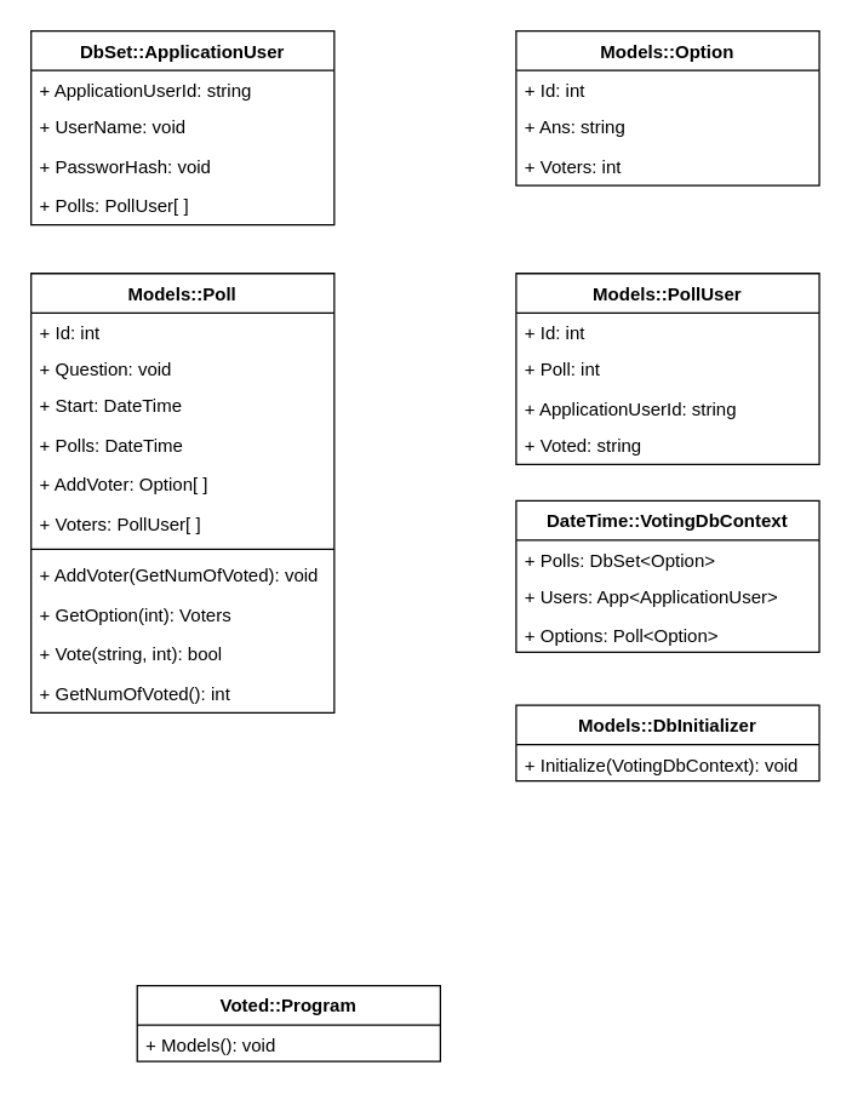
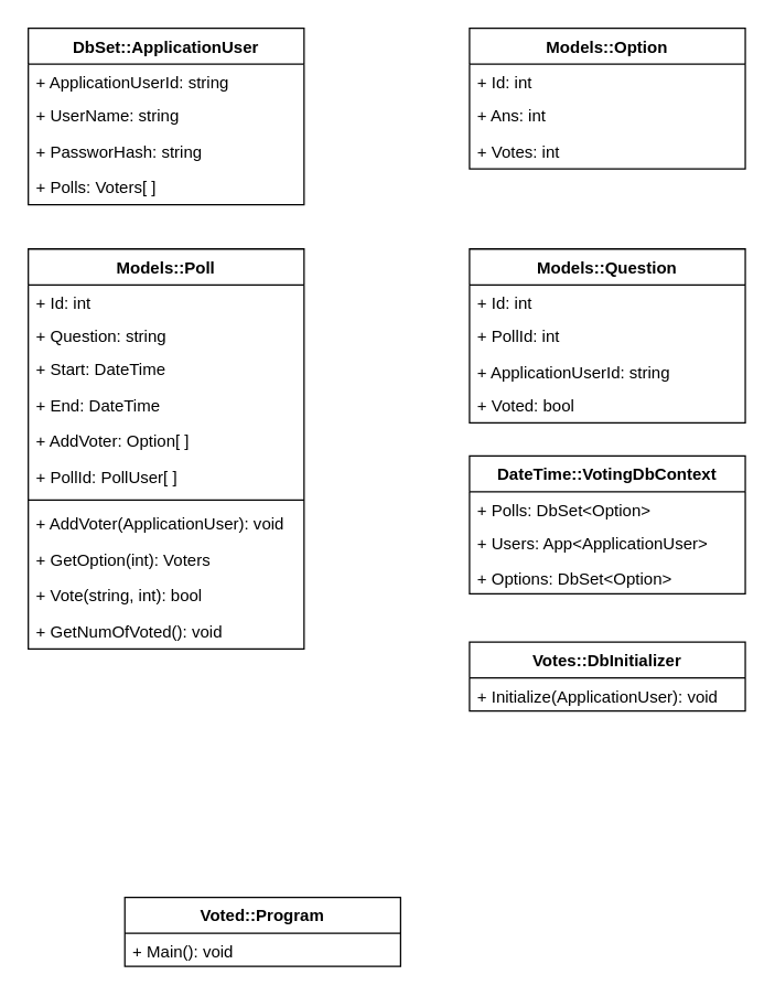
  <mxCell id="0" />
  <mxCell id="1" parent="0" />
  <mxCell id="2" value="DbSet::ApplicationUser" style="swimlane;fontStyle=1;align=center;verticalAlign=top;childLayout=stackLayout;horizontal=1;startSize=26;horizontalStack=0;resizeParent=1;resizeParentMax=0;resizeLast=0;collapsible=1;marginBottom=0;whiteSpace=wrap;html=1;" vertex="1" parent="1"><mxGeometry x="20" y="20" width="200" height="128" as="geometry" /></mxCell>
  <mxCell id="3" value="+ ApplicationUserId: string" style="text;strokeColor=none;fillColor=none;align=left;verticalAlign=top;spacingLeft=4;spacingRight=4;overflow=hidden;rotatable=0;points=[[0,0.5],[1,0.5]];portConstraint=eastwest;whiteSpace=wrap;html=1;" vertex="1" parent="2"><mxGeometry y="26" width="200" height="24" as="geometry" /></mxCell>
- <mxCell id="4" value="+ UserName: void" style="text;strokeColor=none;fillColor=none;align=left;verticalAlign=top;spacingLeft=4;spacingRight=4;overflow=hidden;rotatable=0;points=[[0,0.5],[1,0.5]];portConstraint=eastwest;whiteSpace=wrap;html=1;" vertex="1" parent="2"><mxGeometry y="50" width="200" height="26" as="geometry" /></mxCell>
- <mxCell id="5" value="+ PassworHash: void" style="text;strokeColor=none;fillColor=none;align=left;verticalAlign=top;spacingLeft=4;spacingRight=4;overflow=hidden;rotatable=0;points=[[0,0.5],[1,0.5]];portConstraint=eastwest;whiteSpace=wrap;html=1;" vertex="1" parent="2"><mxGeometry y="76" width="200" height="26" as="geometry" /></mxCell>
- <mxCell id="6" value="+ Polls: PollUser[ ]" style="text;strokeColor=none;fillColor=none;align=left;verticalAlign=top;spacingLeft=4;spacingRight=4;overflow=hidden;rotatable=0;points=[[0,0.5],[1,0.5]];portConstraint=eastwest;whiteSpace=wrap;html=1;" vertex="1" parent="2"><mxGeometry y="102" width="200" height="26" as="geometry" /></mxCell>
+ <mxCell id="4" value="+ UserName: string" style="text;strokeColor=none;fillColor=none;align=left;verticalAlign=top;spacingLeft=4;spacingRight=4;overflow=hidden;rotatable=0;points=[[0,0.5],[1,0.5]];portConstraint=eastwest;whiteSpace=wrap;html=1;" vertex="1" parent="2"><mxGeometry y="50" width="200" height="26" as="geometry" /></mxCell>
+ <mxCell id="5" value="+ PassworHash: string" style="text;strokeColor=none;fillColor=none;align=left;verticalAlign=top;spacingLeft=4;spacingRight=4;overflow=hidden;rotatable=0;points=[[0,0.5],[1,0.5]];portConstraint=eastwest;whiteSpace=wrap;html=1;" vertex="1" parent="2"><mxGeometry y="76" width="200" height="26" as="geometry" /></mxCell>
+ <mxCell id="6" value="+ Polls: Voters[ ]" style="text;strokeColor=none;fillColor=none;align=left;verticalAlign=top;spacingLeft=4;spacingRight=4;overflow=hidden;rotatable=0;points=[[0,0.5],[1,0.5]];portConstraint=eastwest;whiteSpace=wrap;html=1;" vertex="1" parent="2"><mxGeometry y="102" width="200" height="26" as="geometry" /></mxCell>
  <mxCell id="7" value="Models::Option" style="swimlane;fontStyle=1;align=center;verticalAlign=top;childLayout=stackLayout;horizontal=1;startSize=26;horizontalStack=0;resizeParent=1;resizeParentMax=0;resizeLast=0;collapsible=1;marginBottom=0;whiteSpace=wrap;html=1;" vertex="1" parent="1"><mxGeometry x="340" y="20" width="200" height="102" as="geometry" /></mxCell>
  <mxCell id="8" value="+ Id: int" style="text;strokeColor=none;fillColor=none;align=left;verticalAlign=top;spacingLeft=4;spacingRight=4;overflow=hidden;rotatable=0;points=[[0,0.5],[1,0.5]];portConstraint=eastwest;whiteSpace=wrap;html=1;" vertex="1" parent="7"><mxGeometry y="26" width="200" height="24" as="geometry" /></mxCell>
- <mxCell id="9" value="+ Ans: string" style="text;strokeColor=none;fillColor=none;align=left;verticalAlign=top;spacingLeft=4;spacingRight=4;overflow=hidden;rotatable=0;points=[[0,0.5],[1,0.5]];portConstraint=eastwest;whiteSpace=wrap;html=1;" vertex="1" parent="7"><mxGeometry y="50" width="200" height="26" as="geometry" /></mxCell>
- <mxCell id="10" value="+ Voters: int" style="text;strokeColor=none;fillColor=none;align=left;verticalAlign=top;spacingLeft=4;spacingRight=4;overflow=hidden;rotatable=0;points=[[0,0.5],[1,0.5]];portConstraint=eastwest;whiteSpace=wrap;html=1;" vertex="1" parent="7"><mxGeometry y="76" width="200" height="26" as="geometry" /></mxCell>
+ <mxCell id="9" value="+ Ans: int" style="text;strokeColor=none;fillColor=none;align=left;verticalAlign=top;spacingLeft=4;spacingRight=4;overflow=hidden;rotatable=0;points=[[0,0.5],[1,0.5]];portConstraint=eastwest;whiteSpace=wrap;html=1;" vertex="1" parent="7"><mxGeometry y="50" width="200" height="26" as="geometry" /></mxCell>
+ <mxCell id="10" value="+ Votes: int" style="text;strokeColor=none;fillColor=none;align=left;verticalAlign=top;spacingLeft=4;spacingRight=4;overflow=hidden;rotatable=0;points=[[0,0.5],[1,0.5]];portConstraint=eastwest;whiteSpace=wrap;html=1;" vertex="1" parent="7"><mxGeometry y="76" width="200" height="26" as="geometry" /></mxCell>
  <mxCell id="11" value="Models::Poll" style="swimlane;fontStyle=1;align=center;verticalAlign=top;childLayout=stackLayout;horizontal=1;startSize=26;horizontalStack=0;resizeParent=1;resizeParentMax=0;resizeLast=0;collapsible=1;marginBottom=0;whiteSpace=wrap;html=1;" vertex="1" parent="1"><mxGeometry x="20" y="180" width="200" height="290" as="geometry" /></mxCell>
  <mxCell id="12" value="+ Id: int" style="text;strokeColor=none;fillColor=none;align=left;verticalAlign=top;spacingLeft=4;spacingRight=4;overflow=hidden;rotatable=0;points=[[0,0.5],[1,0.5]];portConstraint=eastwest;whiteSpace=wrap;html=1;" vertex="1" parent="11"><mxGeometry y="26" width="200" height="24" as="geometry" /></mxCell>
- <mxCell id="13" value="+ Question: void" style="text;strokeColor=none;fillColor=none;align=left;verticalAlign=top;spacingLeft=4;spacingRight=4;overflow=hidden;rotatable=0;points=[[0,0.5],[1,0.5]];portConstraint=eastwest;whiteSpace=wrap;html=1;" vertex="1" parent="11"><mxGeometry y="50" width="200" height="24" as="geometry" /></mxCell>
+ <mxCell id="13" value="+ Question: string" style="text;strokeColor=none;fillColor=none;align=left;verticalAlign=top;spacingLeft=4;spacingRight=4;overflow=hidden;rotatable=0;points=[[0,0.5],[1,0.5]];portConstraint=eastwest;whiteSpace=wrap;html=1;" vertex="1" parent="11"><mxGeometry y="50" width="200" height="24" as="geometry" /></mxCell>
  <mxCell id="14" value="+ Start: DateTime" style="text;strokeColor=none;fillColor=none;align=left;verticalAlign=top;spacingLeft=4;spacingRight=4;overflow=hidden;rotatable=0;points=[[0,0.5],[1,0.5]];portConstraint=eastwest;whiteSpace=wrap;html=1;" vertex="1" parent="11"><mxGeometry y="74" width="200" height="26" as="geometry" /></mxCell>
- <mxCell id="15" value="+ Polls: DateTime" style="text;strokeColor=none;fillColor=none;align=left;verticalAlign=top;spacingLeft=4;spacingRight=4;overflow=hidden;rotatable=0;points=[[0,0.5],[1,0.5]];portConstraint=eastwest;whiteSpace=wrap;html=1;" vertex="1" parent="11"><mxGeometry y="100" width="200" height="26" as="geometry" /></mxCell>
+ <mxCell id="15" value="+ End: DateTime" style="text;strokeColor=none;fillColor=none;align=left;verticalAlign=top;spacingLeft=4;spacingRight=4;overflow=hidden;rotatable=0;points=[[0,0.5],[1,0.5]];portConstraint=eastwest;whiteSpace=wrap;html=1;" vertex="1" parent="11"><mxGeometry y="100" width="200" height="26" as="geometry" /></mxCell>
  <mxCell id="16" value="+ AddVoter: Option[ ]" style="text;strokeColor=none;fillColor=none;align=left;verticalAlign=top;spacingLeft=4;spacingRight=4;overflow=hidden;rotatable=0;points=[[0,0.5],[1,0.5]];portConstraint=eastwest;whiteSpace=wrap;html=1;" vertex="1" parent="11"><mxGeometry y="126" width="200" height="26" as="geometry" /></mxCell>
- <mxCell id="17" value="+ Voters: PollUser[ ]" style="text;strokeColor=none;fillColor=none;align=left;verticalAlign=top;spacingLeft=4;spacingRight=4;overflow=hidden;rotatable=0;points=[[0,0.5],[1,0.5]];portConstraint=eastwest;whiteSpace=wrap;html=1;" vertex="1" parent="11"><mxGeometry y="152" width="200" height="26" as="geometry" /></mxCell>
+ <mxCell id="17" value="+ PollId: PollUser[ ]" style="text;strokeColor=none;fillColor=none;align=left;verticalAlign=top;spacingLeft=4;spacingRight=4;overflow=hidden;rotatable=0;points=[[0,0.5],[1,0.5]];portConstraint=eastwest;whiteSpace=wrap;html=1;" vertex="1" parent="11"><mxGeometry y="152" width="200" height="26" as="geometry" /></mxCell>
  <mxCell id="18" value="" style="line;strokeWidth=1;fillColor=none;align=left;verticalAlign=middle;spacingTop=-1;spacingLeft=3;spacingRight=3;rotatable=0;labelPosition=right;points=[];portConstraint=eastwest;strokeColor=inherit;" vertex="1" parent="11"><mxGeometry y="178" width="200" height="8" as="geometry" /></mxCell>
- <mxCell id="19" value="+ AddVoter(GetNumOfVoted): void" style="text;strokeColor=none;fillColor=none;align=left;verticalAlign=top;spacingLeft=4;spacingRight=4;overflow=hidden;rotatable=0;points=[[0,0.5],[1,0.5]];portConstraint=eastwest;whiteSpace=wrap;html=1;" vertex="1" parent="11"><mxGeometry y="186" width="200" height="26" as="geometry" /></mxCell>
+ <mxCell id="19" value="+ AddVoter(ApplicationUser): void" style="text;strokeColor=none;fillColor=none;align=left;verticalAlign=top;spacingLeft=4;spacingRight=4;overflow=hidden;rotatable=0;points=[[0,0.5],[1,0.5]];portConstraint=eastwest;whiteSpace=wrap;html=1;" vertex="1" parent="11"><mxGeometry y="186" width="200" height="26" as="geometry" /></mxCell>
  <mxCell id="20" value="+ GetOption(int): Voters" style="text;strokeColor=none;fillColor=none;align=left;verticalAlign=top;spacingLeft=4;spacingRight=4;overflow=hidden;rotatable=0;points=[[0,0.5],[1,0.5]];portConstraint=eastwest;whiteSpace=wrap;html=1;" vertex="1" parent="11"><mxGeometry y="212" width="200" height="26" as="geometry" /></mxCell>
  <mxCell id="21" value="+ Vote(string, int): bool" style="text;strokeColor=none;fillColor=none;align=left;verticalAlign=top;spacingLeft=4;spacingRight=4;overflow=hidden;rotatable=0;points=[[0,0.5],[1,0.5]];portConstraint=eastwest;whiteSpace=wrap;html=1;" vertex="1" parent="11"><mxGeometry y="238" width="200" height="26" as="geometry" /></mxCell>
- <mxCell id="22" value="+ GetNumOfVoted(): int" style="text;strokeColor=none;fillColor=none;align=left;verticalAlign=top;spacingLeft=4;spacingRight=4;overflow=hidden;rotatable=0;points=[[0,0.5],[1,0.5]];portConstraint=eastwest;whiteSpace=wrap;html=1;" vertex="1" parent="11"><mxGeometry y="264" width="200" height="26" as="geometry" /></mxCell>
- <mxCell id="23" value="Models::PollUser" style="swimlane;fontStyle=1;align=center;verticalAlign=top;childLayout=stackLayout;horizontal=1;startSize=26;horizontalStack=0;resizeParent=1;resizeParentMax=0;resizeLast=0;collapsible=1;marginBottom=0;whiteSpace=wrap;html=1;" vertex="1" parent="1"><mxGeometry x="340" y="180" width="200" height="126" as="geometry" /></mxCell>
+ <mxCell id="22" value="+ GetNumOfVoted(): void" style="text;strokeColor=none;fillColor=none;align=left;verticalAlign=top;spacingLeft=4;spacingRight=4;overflow=hidden;rotatable=0;points=[[0,0.5],[1,0.5]];portConstraint=eastwest;whiteSpace=wrap;html=1;" vertex="1" parent="11"><mxGeometry y="264" width="200" height="26" as="geometry" /></mxCell>
+ <mxCell id="23" value="Models::Question" style="swimlane;fontStyle=1;align=center;verticalAlign=top;childLayout=stackLayout;horizontal=1;startSize=26;horizontalStack=0;resizeParent=1;resizeParentMax=0;resizeLast=0;collapsible=1;marginBottom=0;whiteSpace=wrap;html=1;" vertex="1" parent="1"><mxGeometry x="340" y="180" width="200" height="126" as="geometry" /></mxCell>
  <mxCell id="24" value="+ Id: int" style="text;strokeColor=none;fillColor=none;align=left;verticalAlign=top;spacingLeft=4;spacingRight=4;overflow=hidden;rotatable=0;points=[[0,0.5],[1,0.5]];portConstraint=eastwest;whiteSpace=wrap;html=1;" vertex="1" parent="23"><mxGeometry y="26" width="200" height="24" as="geometry" /></mxCell>
- <mxCell id="25" value="+ Poll: int" style="text;strokeColor=none;fillColor=none;align=left;verticalAlign=top;spacingLeft=4;spacingRight=4;overflow=hidden;rotatable=0;points=[[0,0.5],[1,0.5]];portConstraint=eastwest;whiteSpace=wrap;html=1;" vertex="1" parent="23"><mxGeometry y="50" width="200" height="26" as="geometry" /></mxCell>
+ <mxCell id="25" value="+ PollId: int" style="text;strokeColor=none;fillColor=none;align=left;verticalAlign=top;spacingLeft=4;spacingRight=4;overflow=hidden;rotatable=0;points=[[0,0.5],[1,0.5]];portConstraint=eastwest;whiteSpace=wrap;html=1;" vertex="1" parent="23"><mxGeometry y="50" width="200" height="26" as="geometry" /></mxCell>
  <mxCell id="26" value="+ ApplicationUserId: string" style="text;strokeColor=none;fillColor=none;align=left;verticalAlign=top;spacingLeft=4;spacingRight=4;overflow=hidden;rotatable=0;points=[[0,0.5],[1,0.5]];portConstraint=eastwest;whiteSpace=wrap;html=1;" vertex="1" parent="23"><mxGeometry y="76" width="200" height="24" as="geometry" /></mxCell>
- <mxCell id="27" value="+ Voted: string" style="text;strokeColor=none;fillColor=none;align=left;verticalAlign=top;spacingLeft=4;spacingRight=4;overflow=hidden;rotatable=0;points=[[0,0.5],[1,0.5]];portConstraint=eastwest;whiteSpace=wrap;html=1;" vertex="1" parent="23"><mxGeometry y="100" width="200" height="26" as="geometry" /></mxCell>
+ <mxCell id="27" value="+ Voted: bool" style="text;strokeColor=none;fillColor=none;align=left;verticalAlign=top;spacingLeft=4;spacingRight=4;overflow=hidden;rotatable=0;points=[[0,0.5],[1,0.5]];portConstraint=eastwest;whiteSpace=wrap;html=1;" vertex="1" parent="23"><mxGeometry y="100" width="200" height="26" as="geometry" /></mxCell>
  <mxCell id="28" value="DateTime::VotingDbContext" style="swimlane;fontStyle=1;align=center;verticalAlign=top;childLayout=stackLayout;horizontal=1;startSize=26;horizontalStack=0;resizeParent=1;resizeParentMax=0;resizeLast=0;collapsible=1;marginBottom=0;whiteSpace=wrap;html=1;" vertex="1" parent="1"><mxGeometry x="340" y="330" width="200" height="100" as="geometry" /></mxCell>
  <mxCell id="29" value="+ Polls: DbSet&amp;lt;Option&amp;gt;" style="text;strokeColor=none;fillColor=none;align=left;verticalAlign=top;spacingLeft=4;spacingRight=4;overflow=hidden;rotatable=0;points=[[0,0.5],[1,0.5]];portConstraint=eastwest;whiteSpace=wrap;html=1;" vertex="1" parent="28"><mxGeometry y="26" width="200" height="24" as="geometry" /></mxCell>
  <mxCell id="30" value="+ Users: App&amp;lt;ApplicationUser&amp;gt;" style="text;strokeColor=none;fillColor=none;align=left;verticalAlign=top;spacingLeft=4;spacingRight=4;overflow=hidden;rotatable=0;points=[[0,0.5],[1,0.5]];portConstraint=eastwest;whiteSpace=wrap;html=1;" vertex="1" parent="28"><mxGeometry y="50" width="200" height="26" as="geometry" /></mxCell>
- <mxCell id="31" value="+ Options: Poll&amp;lt;Option&amp;gt;" style="text;strokeColor=none;fillColor=none;align=left;verticalAlign=top;spacingLeft=4;spacingRight=4;overflow=hidden;rotatable=0;points=[[0,0.5],[1,0.5]];portConstraint=eastwest;whiteSpace=wrap;html=1;" vertex="1" parent="28"><mxGeometry y="76" width="200" height="24" as="geometry" /></mxCell>
- <mxCell id="32" value="Models::DbInitializer" style="swimlane;fontStyle=1;align=center;verticalAlign=top;childLayout=stackLayout;horizontal=1;startSize=26;horizontalStack=0;resizeParent=1;resizeParentMax=0;resizeLast=0;collapsible=1;marginBottom=0;whiteSpace=wrap;html=1;" vertex="1" parent="1"><mxGeometry x="340" y="465" width="200" height="50" as="geometry" /></mxCell>
- <mxCell id="33" value="+ Initialize(VotingDbContext): void" style="text;strokeColor=none;fillColor=none;align=left;verticalAlign=top;spacingLeft=4;spacingRight=4;overflow=hidden;rotatable=0;points=[[0,0.5],[1,0.5]];portConstraint=eastwest;whiteSpace=wrap;html=1;" vertex="1" parent="32"><mxGeometry y="26" width="200" height="24" as="geometry" /></mxCell>
+ <mxCell id="31" value="+ Options: DbSet&amp;lt;Option&amp;gt;" style="text;strokeColor=none;fillColor=none;align=left;verticalAlign=top;spacingLeft=4;spacingRight=4;overflow=hidden;rotatable=0;points=[[0,0.5],[1,0.5]];portConstraint=eastwest;whiteSpace=wrap;html=1;" vertex="1" parent="28"><mxGeometry y="76" width="200" height="24" as="geometry" /></mxCell>
+ <mxCell id="32" value="Votes::DbInitializer" style="swimlane;fontStyle=1;align=center;verticalAlign=top;childLayout=stackLayout;horizontal=1;startSize=26;horizontalStack=0;resizeParent=1;resizeParentMax=0;resizeLast=0;collapsible=1;marginBottom=0;whiteSpace=wrap;html=1;" vertex="1" parent="1"><mxGeometry x="340" y="465" width="200" height="50" as="geometry" /></mxCell>
+ <mxCell id="33" value="+ Initialize(ApplicationUser): void" style="text;strokeColor=none;fillColor=none;align=left;verticalAlign=top;spacingLeft=4;spacingRight=4;overflow=hidden;rotatable=0;points=[[0,0.5],[1,0.5]];portConstraint=eastwest;whiteSpace=wrap;html=1;" vertex="1" parent="32"><mxGeometry y="26" width="200" height="24" as="geometry" /></mxCell>
  <mxCell id="34" value="Voted::Program" style="swimlane;fontStyle=1;align=center;verticalAlign=top;childLayout=stackLayout;horizontal=1;startSize=26;horizontalStack=0;resizeParent=1;resizeParentMax=0;resizeLast=0;collapsible=1;marginBottom=0;whiteSpace=wrap;html=1;" vertex="1" parent="1"><mxGeometry x="90" y="650" width="200" height="50" as="geometry" /></mxCell>
- <mxCell id="35" value="+ Models(): void" style="text;strokeColor=none;fillColor=none;align=left;verticalAlign=top;spacingLeft=4;spacingRight=4;overflow=hidden;rotatable=0;points=[[0,0.5],[1,0.5]];portConstraint=eastwest;whiteSpace=wrap;html=1;" vertex="1" parent="34"><mxGeometry y="26" width="200" height="24" as="geometry" /></mxCell>
+ <mxCell id="35" value="+ Main(): void" style="text;strokeColor=none;fillColor=none;align=left;verticalAlign=top;spacingLeft=4;spacingRight=4;overflow=hidden;rotatable=0;points=[[0,0.5],[1,0.5]];portConstraint=eastwest;whiteSpace=wrap;html=1;" vertex="1" parent="34"><mxGeometry y="26" width="200" height="24" as="geometry" /></mxCell>
